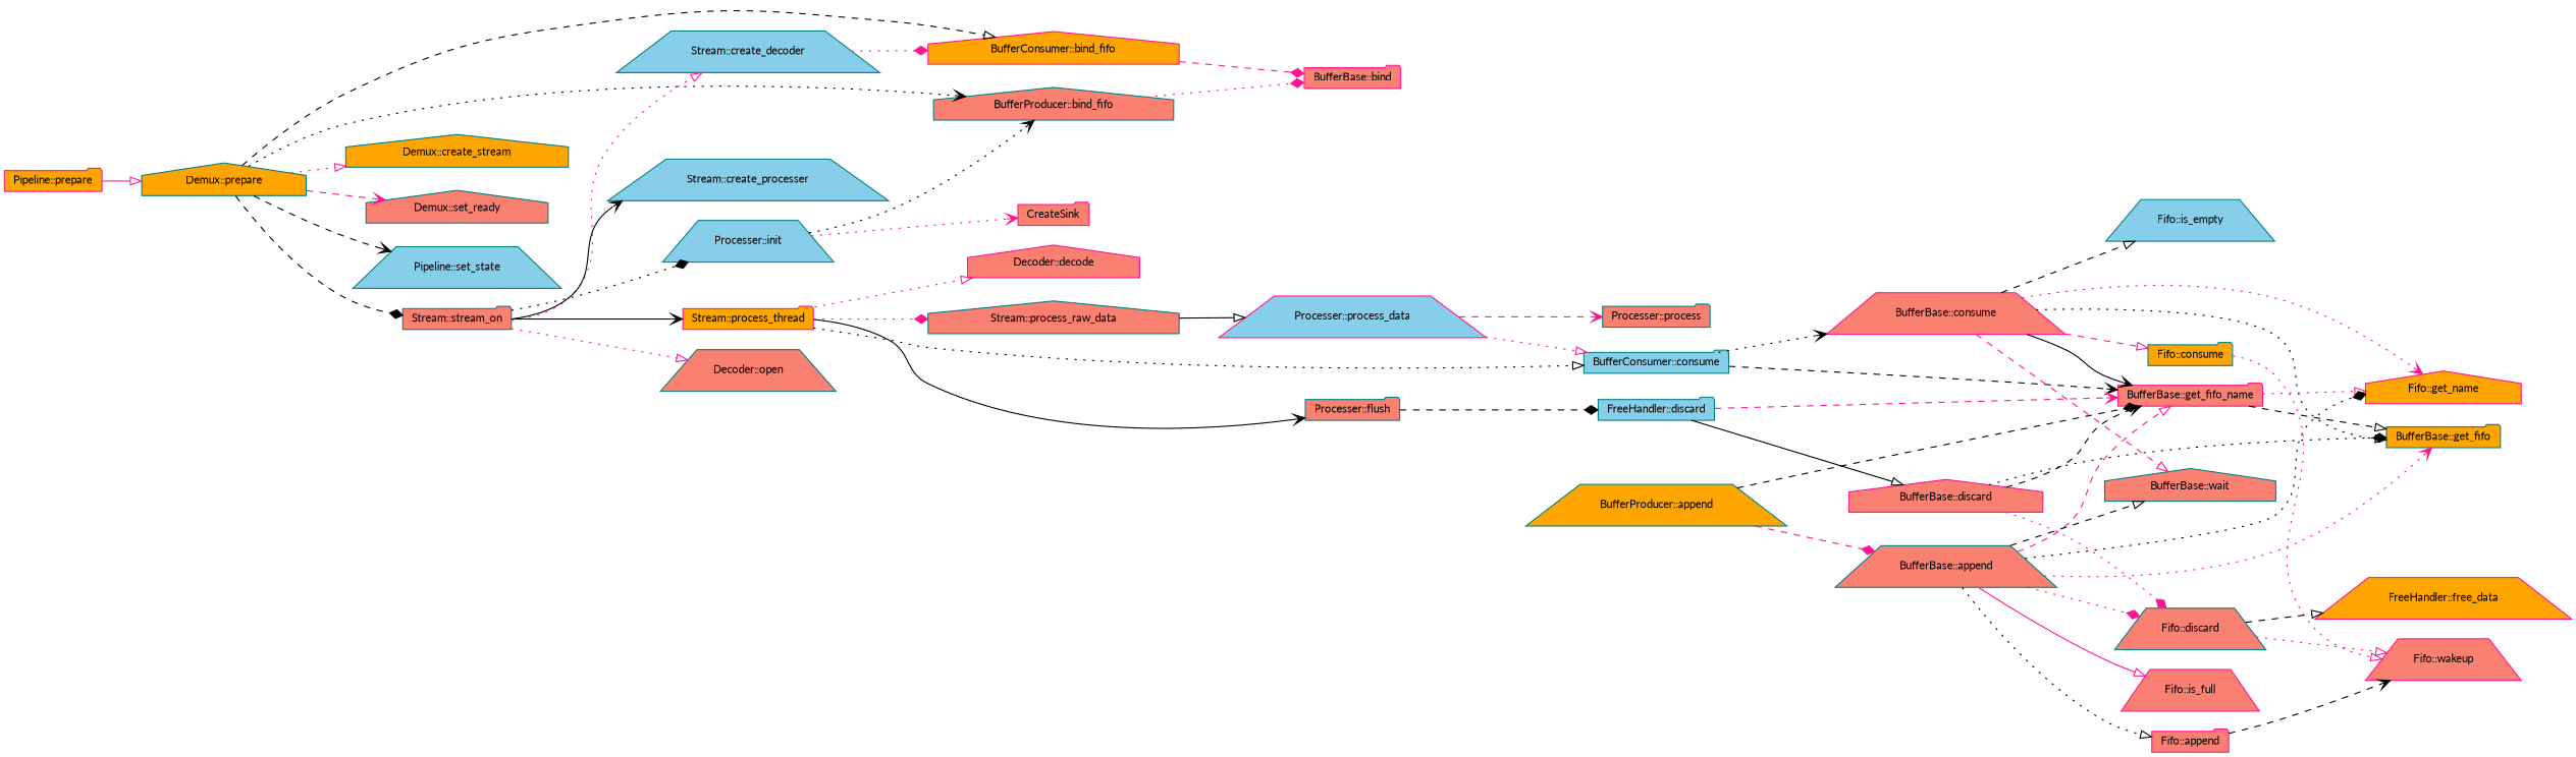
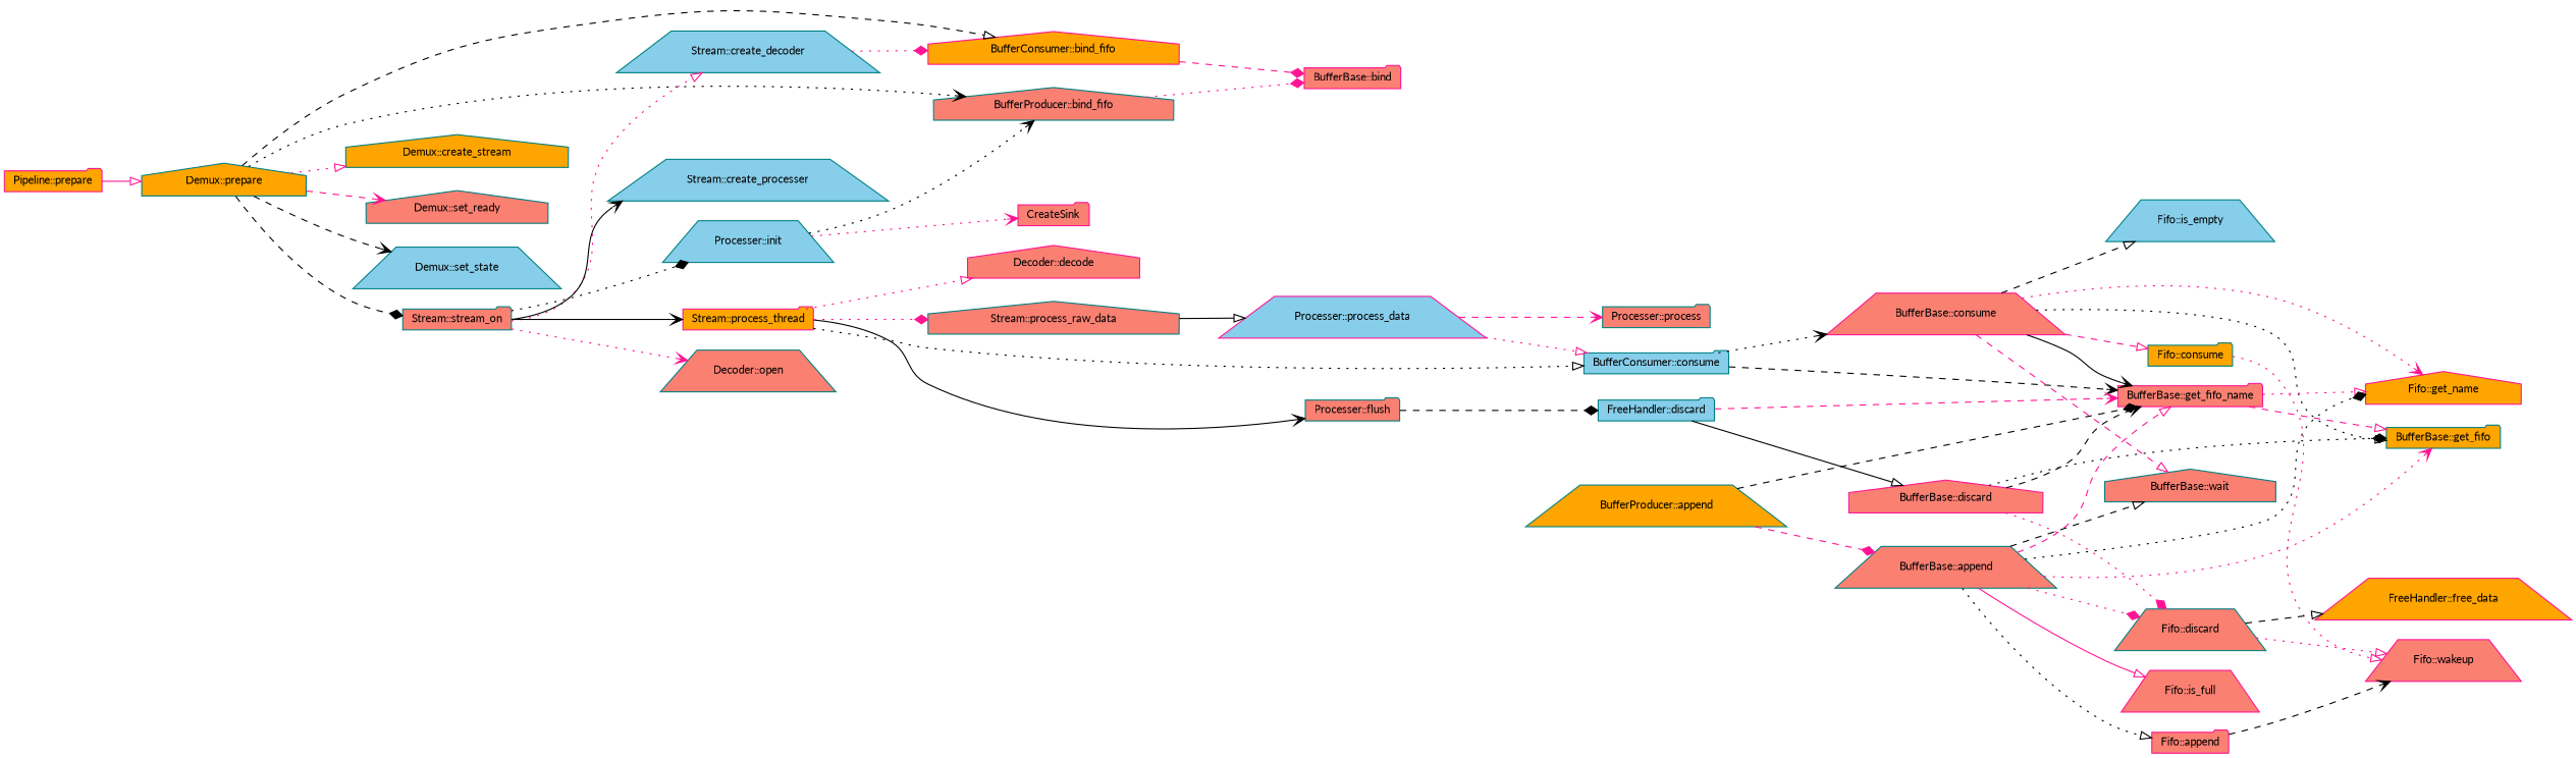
  digraph {
    fontname=Lato
    rankdir=LR
    node [color=teal fillcolor=salmon fontname=Lato fontsize=10 shape=trapezium style=filled]
    edge [arrowhead=onormal color=black fontname=Lato fontsize=10 labelfontname=Helvetica labelfontsize=10 style=dotted]
    n1 [color=deeppink fillcolor=orange fontcolor=black height=0.2 label="Pipeline::prepare" shape=folder width=0.4]
    n2 [fillcolor=orange height=0.2 label="Demux::prepare" shape=house width=0.4]
    n3 [color=deeppink fillcolor=orange height=0.2 label="BufferConsumer::bind_fifo" shape=house width=0.4]
    n4 [height=0.2 label="BufferProducer::bind_fifo" shape=house width=0.4]
    n5 [fillcolor=orange height=0.2 label="Demux::create_stream" shape=house width=0.4]
    n6 [height=0.2 label="Demux::set_ready" shape=house width=0.4]
-   n7 [fillcolor=skyblue height=0.2 label="Pipeline::set_state" width=0.4]
+   n7 [fillcolor=skyblue height=0.2 label="Demux::set_state" width=0.4]
    n8 [height=0.2 label="Stream::stream_on" shape=folder width=0.4]
    n9 [color=deeppink height=0.2 label="BufferBase::bind" shape=folder width=0.4]
    n10 [fillcolor=skyblue height=0.2 label="Stream::create_decoder" width=0.4]
    n11 [fillcolor=skyblue height=0.2 label="Stream::create_processer" width=0.4]
    n12 [fillcolor=skyblue height=0.2 label="Processer::init" width=0.4]
    n13 [height=0.2 label="Decoder::open" width=0.4]
    n14 [color=deeppink fillcolor=orange height=0.2 label="Stream::process_thread" shape=folder width=0.4]
    n15 [color=deeppink height=0.2 label=CreateSink shape=folder width=0.4]
    n16 [fillcolor=skyblue height=0.2 label="BufferConsumer::consume" shape=folder width=0.4]
    n17 [color=deeppink height=0.2 label="Decoder::decode" shape=house width=0.4]
    n18 [height=0.2 label="Processer::flush" shape=folder width=0.4]
    n19 [height=0.2 label="Stream::process_raw_data" shape=house width=0.4]
    n20 [color=deeppink height=0.2 label="BufferBase::consume" width=0.4]
    n21 [color=deeppink height=0.2 label="BufferBase::get_fifo_name" shape=folder width=0.4]
    n22 [fillcolor=skyblue height=0.2 label="FreeHandler::discard" shape=folder width=0.4]
    n23 [color=deeppink fillcolor=skyblue height=0.2 label="Processer::process_data" width=0.4]
    n24 [fillcolor=orange height=0.2 label="Fifo::consume" shape=folder width=0.4]
    n25 [fillcolor=orange height=0.2 label="BufferBase::get_fifo" shape=folder width=0.4]
    n26 [color=deeppink fillcolor=orange height=0.2 label="Fifo::get_name" shape=house width=0.4]
    n27 [fillcolor=skyblue height=0.2 label="Fifo::is_empty" width=0.4]
    n28 [height=0.2 label="BufferBase::wait" shape=house width=0.4]
    n29 [color=deeppink height=0.2 label="Fifo::wakeup" width=0.4]
    n30 [color=deeppink height=0.2 label="BufferBase::discard" shape=house width=0.4]
    n31 [height=0.2 label="Fifo::discard" width=0.4]
    n32 [color=deeppink fillcolor=orange height=0.2 label="FreeHandler::free_data" width=0.4]
    n33 [height=0.2 label="Processer::process" shape=folder width=0.4]
    n34 [fillcolor=orange height=0.2 label="BufferProducer::append" width=0.4]
    n35 [height=0.2 label="BufferBase::append" width=0.4]
    n36 [color=deeppink height=0.2 label="Fifo::append" shape=folder width=0.4]
    n37 [color=deeppink height=0.2 label="Fifo::is_full" width=0.4]
    n1 -> n2 [color=deeppink style=solid]
    n2 -> n3 [style=dashed]
    n2 -> n4 [arrowhead=vee]
    n2 -> n5 [color=deeppink]
    n2 -> n6 [arrowhead=vee color=deeppink style=dashed]
    n2 -> n7 [arrowhead=vee style=dashed]
    n2 -> n8 [arrowhead=diamond style=dashed]
    n3 -> n9 [arrowhead=diamond color=deeppink style=dashed]
    n4 -> n9 [arrowhead=diamond color=deeppink]
    n8 -> n10 [color=deeppink]
    n8 -> n11 [arrowhead=vee style=solid]
    n8 -> n12 [arrowhead=diamond]
-   n8 -> n13 [color=deeppink]
+   n8 -> n13 [arrowhead=vee color=deeppink]
    n8 -> n14 [arrowhead=vee style=solid]
    n10 -> n3 [arrowhead=diamond color=deeppink]
    n12 -> n4 [arrowhead=vee]
    n12 -> n15 [arrowhead=vee color=deeppink]
    n14 -> n16
    n14 -> n17 [color=deeppink]
    n14 -> n18 [arrowhead=vee style=solid]
    n14 -> n19 [arrowhead=diamond color=deeppink]
    n16 -> n20 [arrowhead=vee]
    n16 -> n21 [arrowhead=vee style=dashed]
    n18 -> n22 [arrowhead=diamond style=dashed]
    n19 -> n23 [style=solid]
    n20 -> n21 [arrowhead=vee style=solid]
    n20 -> n24 [color=deeppink style=dashed]
    n20 -> n25
    n20 -> n26 [arrowhead=vee color=deeppink]
    n20 -> n27 [style=dashed]
    n20 -> n28 [color=deeppink style=dashed]
-   n21 -> n25 [style=dashed]
+   n21 -> n25 [color=deeppink style=dashed]
    n21 -> n26 [color=deeppink]
    n22 -> n21 [arrowhead=vee color=deeppink style=dashed]
    n22 -> n30 [style=solid]
    n23 -> n16 [color=deeppink]
    n23 -> n33 [arrowhead=vee color=deeppink style=dashed]
    n24 -> n29 [color=deeppink]
    n30 -> n21 [arrowhead=vee style=dashed]
    n30 -> n25 [arrowhead=diamond]
    n30 -> n31 [arrowhead=diamond color=deeppink]
    n31 -> n29 [color=deeppink]
    n31 -> n32 [style=dashed]
    n34 -> n21 [arrowhead=diamond style=dashed]
    n34 -> n35 [arrowhead=diamond color=deeppink style=dashed]
    n35 -> n21 [color=deeppink style=dashed]
    n35 -> n25 [arrowhead=vee color=deeppink]
    n35 -> n26 [arrowhead=diamond]
    n35 -> n28 [style=dashed]
    n35 -> n31 [arrowhead=diamond color=deeppink]
    n35 -> n36
    n35 -> n37 [color=deeppink style=solid]
    n36 -> n29 [arrowhead=vee style=dashed]
  }
